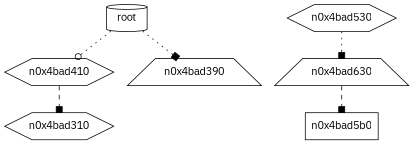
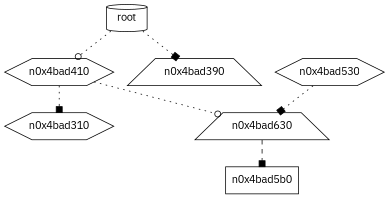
  digraph {
    fontname="IBM Plex Sans"
    node [fontname="IBM Plex Sans" shape=hexagon]
    edge [arrowhead=box fontname="IBM Plex Sans" style=dotted]
    n1 [label=root shape=cylinder]
    n0x4bad410
    n0x4bad390 [shape=trapezium]
    n0x4bad310
    n0x4bad630 [shape=trapezium]
    n0x4bad5b0 [shape=box]
    n0x4bad530
    n1 -> n0x4bad410 [arrowhead=odot]
    n1 -> n0x4bad390
-   n0x4bad410 -> n0x4bad310 [style=dashed]
+   n0x4bad410 -> n0x4bad310
+   n0x4bad410 -> n0x4bad630 [arrowhead=odot]
    n0x4bad630 -> n0x4bad5b0 [style=dashed]
    n0x4bad530 -> n0x4bad630
  }
